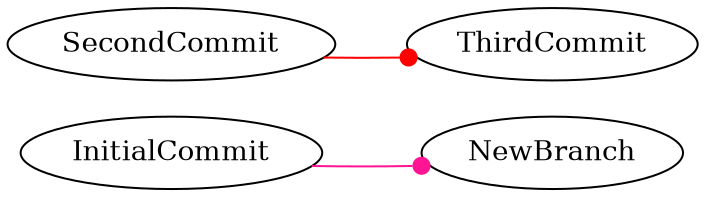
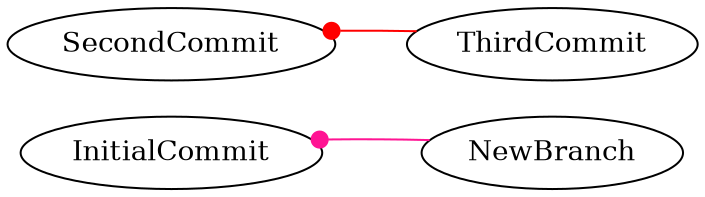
  digraph {
    rankdir=LR
    edge [arrowhead=dot]
    InitialCommit
    NewBranch
    SecondCommit
    ThirdCommit
-   InitialCommit -> NewBranch [color=deeppink]
-   SecondCommit -> ThirdCommit [color=red]
+   NewBranch -> InitialCommit [color=deeppink]
+   ThirdCommit -> SecondCommit [color=red]
  }
